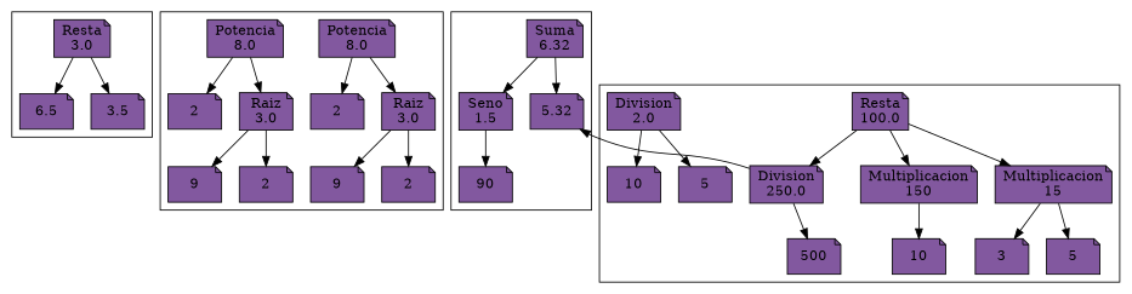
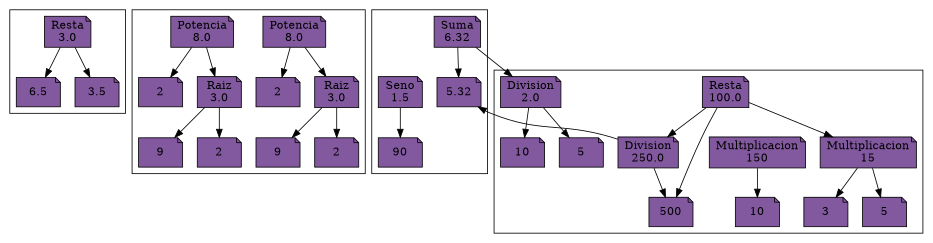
  digraph {
    node [fillcolor="#82589F" shape=note style=filled]
    n1 [label="Resta\n3.0"]
    n2 [label=6.5]
    n3 [label=3.5]
    n4 [label="Potencia\n8.0"]
    n5 [label="Potencia\n8.0"]
    n6 [label=2]
    n7 [label="Raiz\n3.0"]
    n8 [label=9]
    n9 [label=2]
    n10 [label=2]
    n11 [label="Raiz\n3.0"]
    n12 [label=9]
    n13 [label=2]
    n14 [label="Suma\n6.32"]
    n15 [label="Seno\n1.5"]
    n16 [label=5.32]
    n17 [label=90]
    n18 [label="Resta\n100.0"]
    n19 [label="Division\n250.0"]
    n20 [label="Multiplicacion\n150"]
    n21 [label=500]
    n22 [label="Division\n2.0"]
    n23 [label=10]
    n24 [label=5]
    n25 [label=10]
    n26 [label="Multiplicacion\n15"]
    n27 [label=3]
    n28 [label=5]
    subgraph cluster_1 {
      n1
      n2
      n3
    }
    subgraph cluster_2 {
      n4
      n5
      n6
      n7
      n8
      n9
      n10
      n11
      n12
      n13
    }
    subgraph cluster_3 {
      n14
      n15
      n16
      n17
    }
    subgraph cluster_4 {
      n18
      n19
      n20
      n21
      n22
      n23
      n24
      n25
      n26
      n27
      n28
    }
    n1 -> n2
    n1 -> n3
    n4 -> n6
    n4 -> n7
    n5 -> n10
    n5 -> n11
    n7 -> n8
    n7 -> n9
    n11 -> n12
    n11 -> n13
-   n14 -> n15
+   n14 -> n22
    n14 -> n16
    n15 -> n17
    n18 -> n19
-   n18 -> n20
+   n18 -> n21
    n18 -> n26
    n19 -> n16
    n19 -> n21
    n20 -> n25
    n22 -> n23
    n22 -> n24
    n26 -> n27
    n26 -> n28
  }
